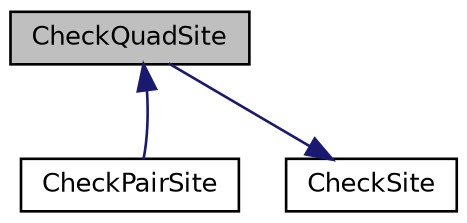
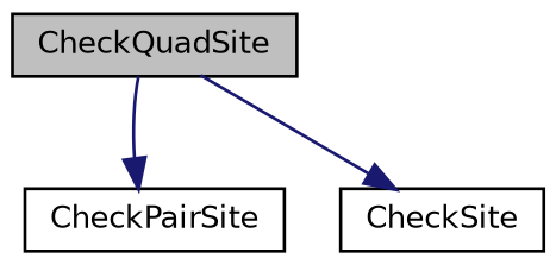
  digraph {
    rankdir=TB
    node [color=black fillcolor=white fontname=Helvetica fontsize=10 shape=record style=filled]
    edge [color=midnightblue fontname=Helvetica fontsize=10 labelfontname=Helvetica labelfontsize=10 style=solid]
    n1 [fillcolor=grey75 fontcolor=black height=0.2 label=CheckQuadSite width=0.4]
    n2 [height=0.2 label=CheckPairSite width=0.4]
    n3 [height=0.2 label=CheckSite width=0.4]
-   n2 -> n1
+   n1 -> n2
    n1 -> n3
  }
